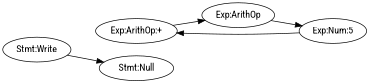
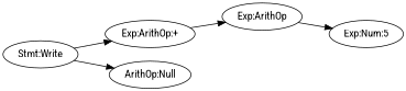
  digraph {
    fontname="Roboto Condensed"
    rankdir=LR
    node [fontname="Roboto Condensed"]
    edge [fontname="Roboto Condensed"]
    n1 [label="Stmt:Write"]
    n2 [label="Exp:ArithOp:+"]
-   n3 [label="Stmt:Null"]
+   n3 [label="ArithOp:Null"]
    n4 [label="Exp:ArithOp"]
    n5 [label="Exp:Num:5"]
-   n5 -> n2
+   n1 -> n2
    n1 -> n3
    n2 -> n4
    n4 -> n5
  }
